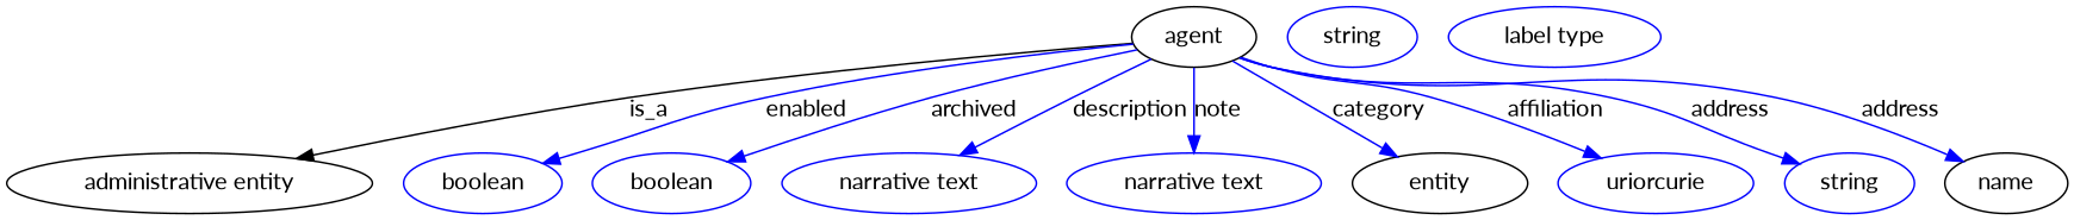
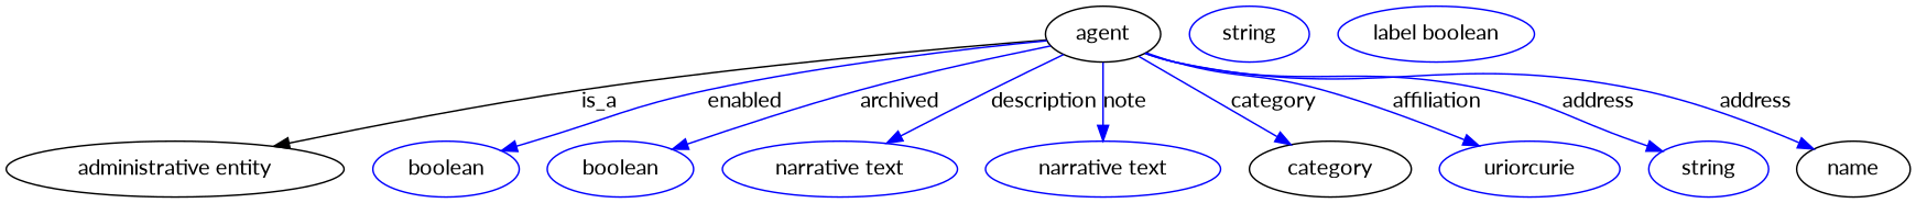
  digraph {
    fontname=Lato
    node [fontname=Lato color=blue]
    edge [fontname=Lato color=blue style=solid]
    n1 [height=0.5 label=agent width=1.0291 color=""]
    "administrative entity" [height=0.5 width=3.015 color=""]
    n3 [height=0.5 label=boolean width=1.2999]
    n4 [height=0.5 label=boolean width=1.2999]
    n5 [height=0.5 label="narrative text" width=2.0943]
    n6 [height=0.5 label="narrative text" width=2.0943]
-   category [height=0.5 width=1.4443 label=entity color=""]
+   category [height=0.5 width=1.4443 color=""]
    n8 [height=0.5 label=uriorcurie width=1.6068]
    n9 [height=0.5 label=string width=1.0652]
    name [height=0.5 width=1.011 color=""]
    n11 [height=0.5 label=string width=1.0652]
-   n12 [height=0.5 label="label type" width=1.5707]
+   n12 [height=0.5 label="label boolean" width=1.5707]
    n1 -> "administrative entity" [label=is_a color="" style=""]
    n1 -> n3 [label=enabled]
    n1 -> n4 [label=archived]
    n1 -> n5 [label=description]
    n1 -> n6 [label=note]
    n1 -> category [label=category]
    n1 -> n8 [label=affiliation]
    n1 -> n9 [label=address]
    n1 -> name [label=address]
  }
